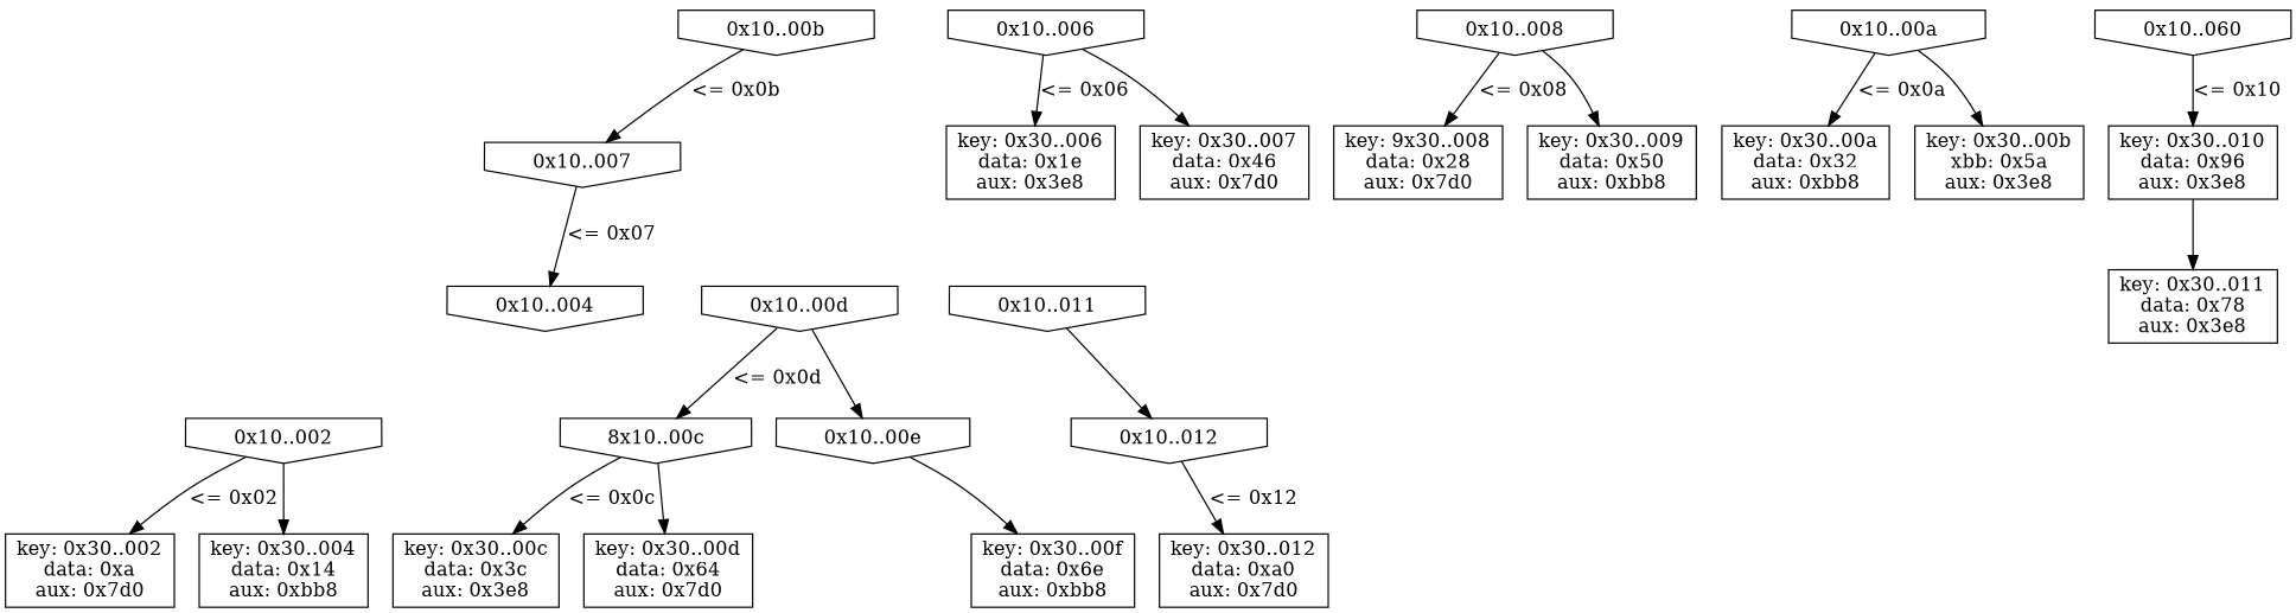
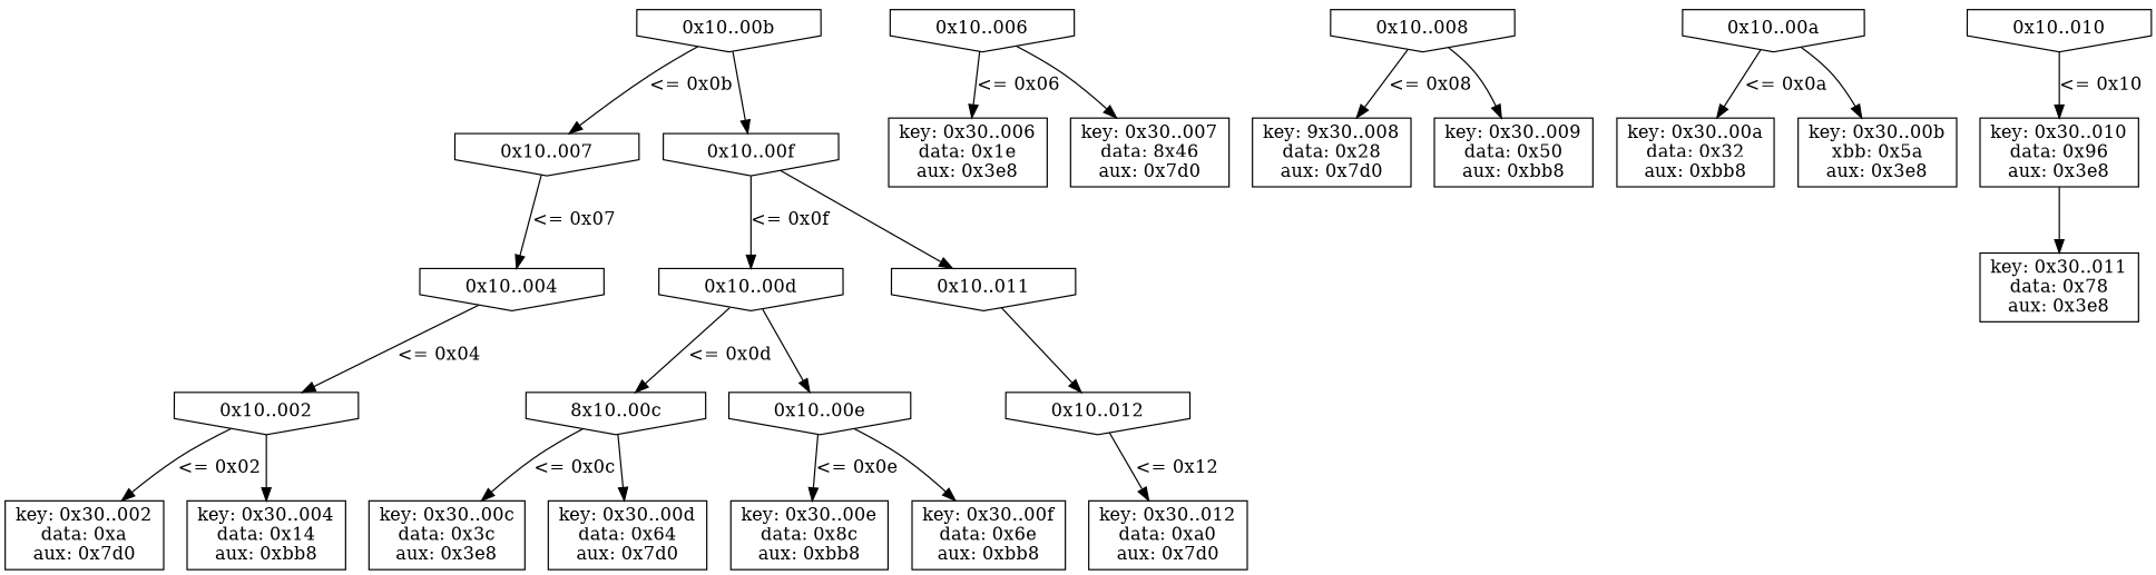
  digraph {
    node [shape=rect]
    n1 [label="0x10..00b" shape=invhouse]
    n2 [label="0x10..007" shape=invhouse]
+   n3 [label="0x10..00f" shape=invhouse]
    n4 [label="0x10..004" shape=invhouse]
    n5 [label="0x10..00d" shape=invhouse]
    n6 [label="0x10..011" shape=invhouse]
    n7 [label="0x10..002" shape=invhouse]
    n8 [label="8x10..00c" shape=invhouse]
    n9 [label="0x10..00e" shape=invhouse]
    n10 [label="0x10..012" shape=invhouse]
    n11 [label="key: 0x30..002\ndata: 0xa\naux: 0x7d0"]
    n12 [label="key: 0x30..004\ndata: 0x14\naux: 0xbb8"]
    n13 [label="0x10..006" shape=invhouse]
    n14 [label="key: 0x30..006\ndata: 0x1e\naux: 0x3e8"]
-   n15 [label="key: 0x30..007\ndata: 0x46\naux: 0x7d0"]
+   n15 [label="key: 0x30..007\ndata: 8x46\naux: 0x7d0"]
    n16 [label="0x10..008" shape=invhouse]
    n17 [label="key: 9x30..008\ndata: 0x28\naux: 0x7d0"]
    n18 [label="key: 0x30..009\ndata: 0x50\naux: 0xbb8"]
    n19 [label="0x10..00a" shape=invhouse]
    n20 [label="key: 0x30..00a\ndata: 0x32\naux: 0xbb8"]
    n21 [label="key: 0x30..00b\nxbb: 0x5a\naux: 0x3e8"]
    n22 [label="key: 0x30..00c\ndata: 0x3c\naux: 0x3e8"]
    n23 [label="key: 0x30..00d\ndata: 0x64\naux: 0x7d0"]
+   n24 [label="key: 0x30..00e\ndata: 0x8c\naux: 0xbb8"]
    n25 [label="key: 0x30..00f\ndata: 0x6e\naux: 0xbb8"]
-   n26 [label="0x10..060" shape=invhouse]
+   n26 [label="0x10..010" shape=invhouse]
    n27 [label="key: 0x30..010\ndata: 0x96\naux: 0x3e8"]
    n28 [label="key: 0x30..012\ndata: 0xa0\naux: 0x7d0"]
    n29 [label="key: 0x30..011\ndata: 0x78\naux: 0x3e8"]
    n1 -> n2 [label="<= 0x0b"]
+   n1 -> n3
    n2 -> n4 [label="<= 0x07"]
+   n3 -> n5 [label="<= 0x0f"]
+   n3 -> n6
+   n4 -> n7 [label="<= 0x04"]
    n5 -> n8 [label="<= 0x0d"]
    n5 -> n9
    n6 -> n10
    n7 -> n11 [label="<= 0x02"]
    n7 -> n12
    n8 -> n22 [label="<= 0x0c"]
    n8 -> n23
+   n9 -> n24 [label="<= 0x0e"]
    n9 -> n25
    n10 -> n28 [label="<= 0x12"]
    n13 -> n14 [label="<= 0x06"]
    n13 -> n15
    n16 -> n17 [label="<= 0x08"]
    n16 -> n18
    n19 -> n20 [label="<= 0x0a"]
    n19 -> n21
    n26 -> n27 [label="<= 0x10"]
    n27 -> n29
  }
